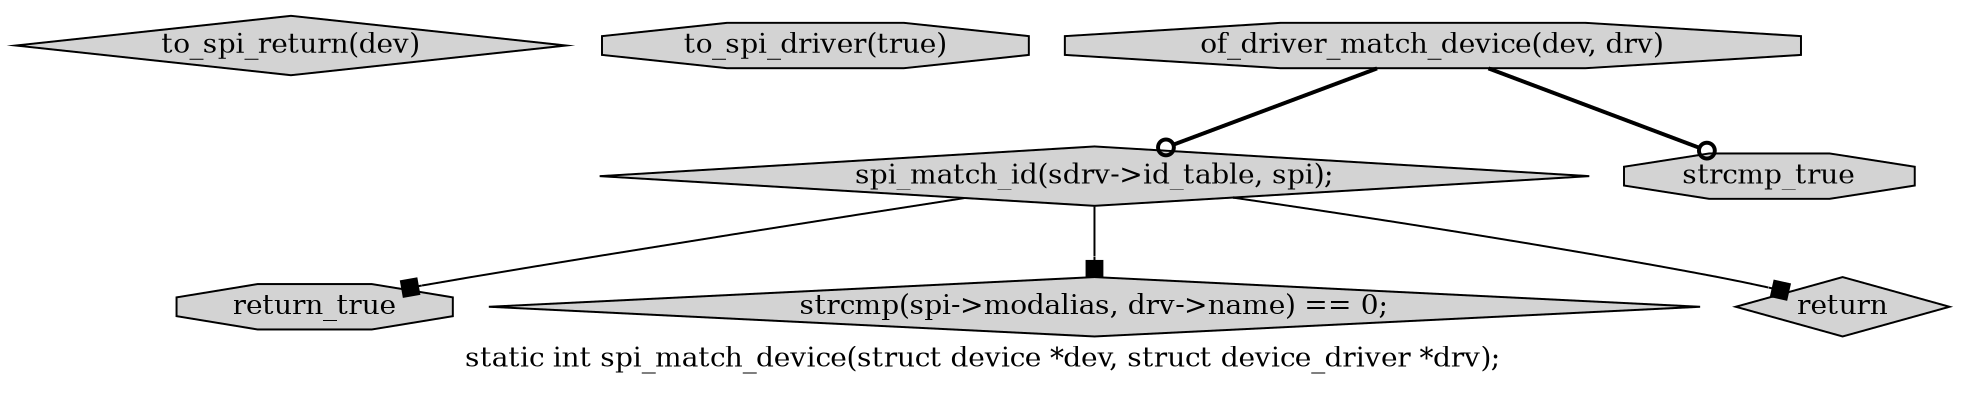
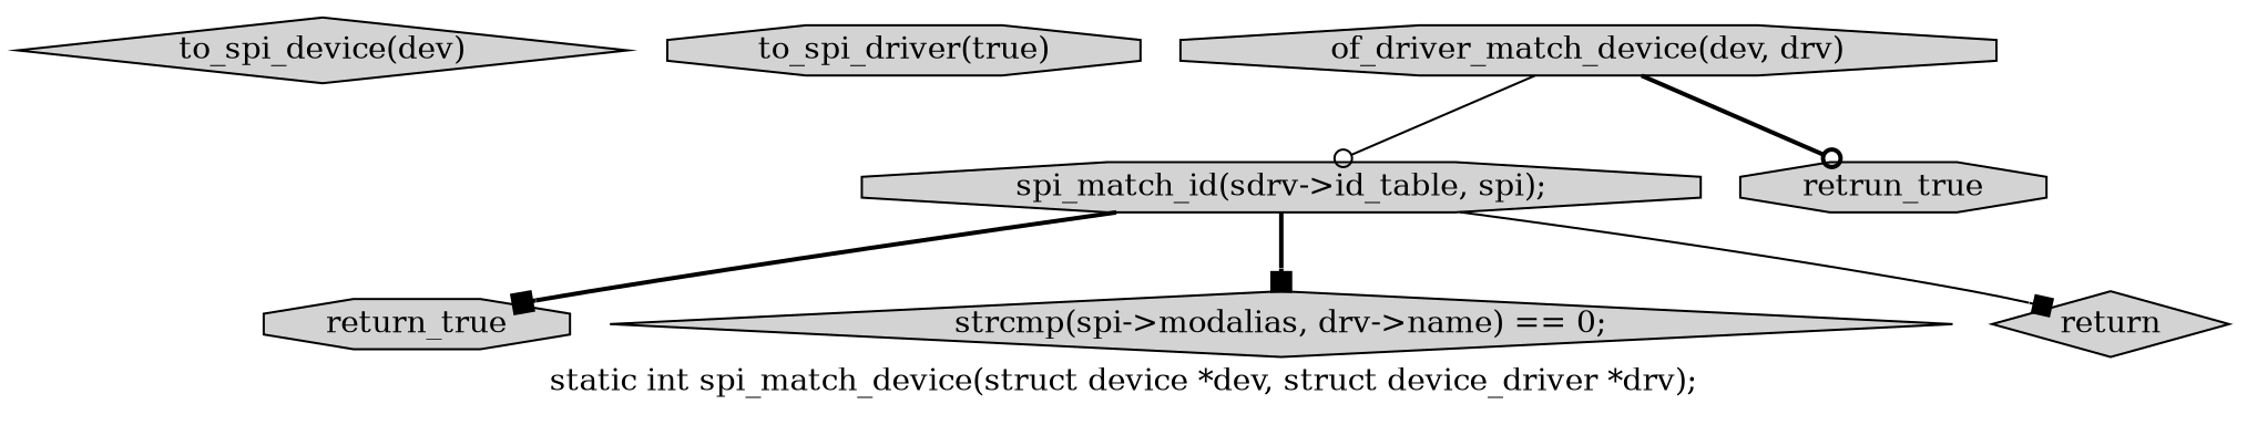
  digraph {
    label="static int spi_match_device(struct device *dev, struct device_driver *drv);"
    node [margin="0.05,0.005" shape=diamond style=filled]
    edge [arrowhead=box style=solid]
-   n1 [height=0.1 label="to_spi_return(dev)" width=0.1]
+   n1 [height=0.1 label="to_spi_device(dev)" width=0.1]
    n2 [height=0.1 label="to_spi_driver(true)" shape=octagon width=0.1]
    n3 [height=0.1 label="of_driver_match_device(dev, drv)" shape=octagon width=0.1]
-   n4 [height=0.1 label="spi_match_id(sdrv->id_table, spi);" width=0.1]
-   retrun_true [height=0.1 shape=octagon width=0.1 label=strcmp_true]
+   n4 [height=0.1 label="spi_match_id(sdrv->id_table, spi);" shape=octagon width=0.1]
+   retrun_true [height=0.1 shape=octagon width=0.1]
    return_true [height=0.1 shape=octagon width=0.1]
    n7 [height=0.1 label="strcmp(spi->modalias, drv->name) == 0;" width=0.1]
    return [height=0.1 width=0.1]
-   n3 -> n4 [arrowhead=odot style=bold]
+   n3 -> n4 [arrowhead=odot]
    n3 -> retrun_true [arrowhead=odot style=bold]
-   n4 -> return_true
-   n4 -> n7
+   n4 -> return_true [style=bold]
+   n4 -> n7 [style=bold]
    n4 -> return
  }
